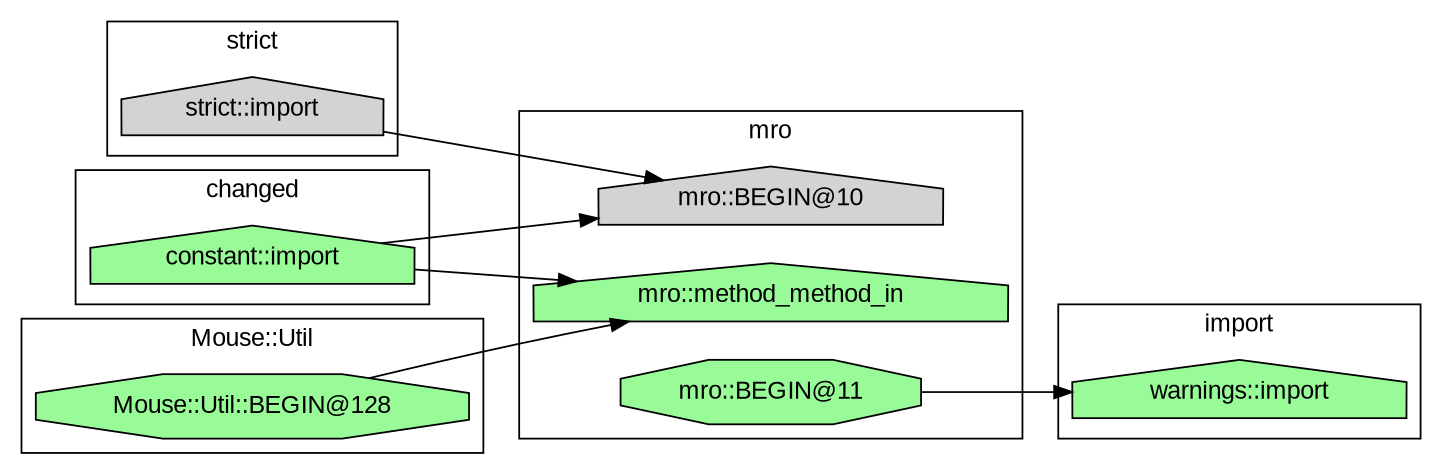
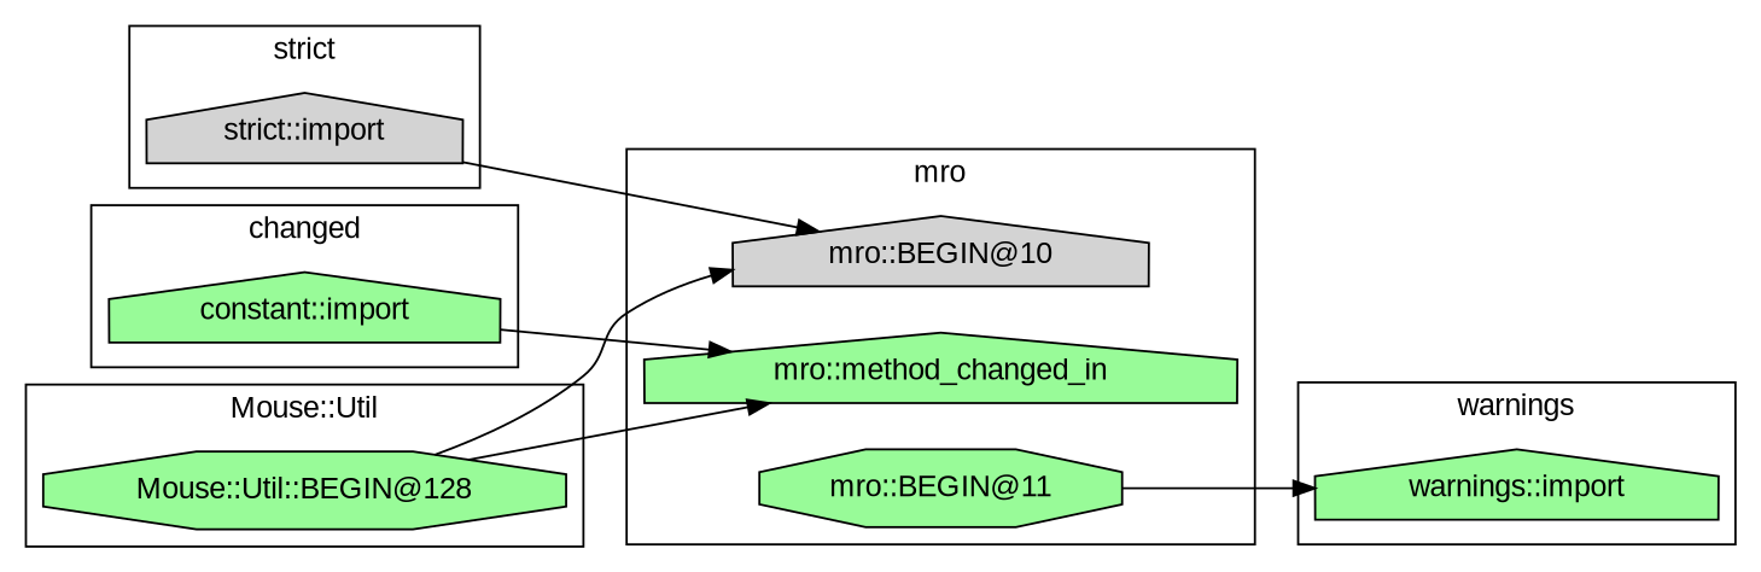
  digraph {
    fontname="Liberation Sans"
    rankdir=LR
    node [fillcolor=palegreen fontname="Liberation Sans" shape=house style=filled]
    edge [fontname="Liberation Sans"]
    "strict::import" [fillcolor=lightgrey]
    "warnings::import"
    "constant::import"
    "mro::BEGIN@10" [fillcolor=lightgrey]
-   "mro::method_changed_in" [label="mro::method_method_in"]
+   "mro::method_changed_in"
    "mro::BEGIN@11" [shape=octagon]
    "Mouse::Util::BEGIN@128" [shape=octagon]
    subgraph cluster_1 {
      label="strict"
      "strict::import"
    }
    subgraph cluster_2 {
-     label=import
+     label=warnings
      "warnings::import"
    }
    subgraph cluster_3 {
      label=changed
      "constant::import"
    }
    subgraph cluster_4 {
      label=mro
      "mro::BEGIN@10"
      "mro::method_changed_in"
      "mro::BEGIN@11"
    }
    subgraph cluster_5 {
      label="Mouse::Util"
      "Mouse::Util::BEGIN@128"
    }
    "strict::import" -> "mro::BEGIN@10"
    "constant::import" -> "mro::method_changed_in"
    "mro::BEGIN@11" -> "warnings::import"
-   "constant::import" -> "mro::BEGIN@10"
+   "Mouse::Util::BEGIN@128" -> "mro::BEGIN@10"
    "Mouse::Util::BEGIN@128" -> "mro::method_changed_in"
  }
